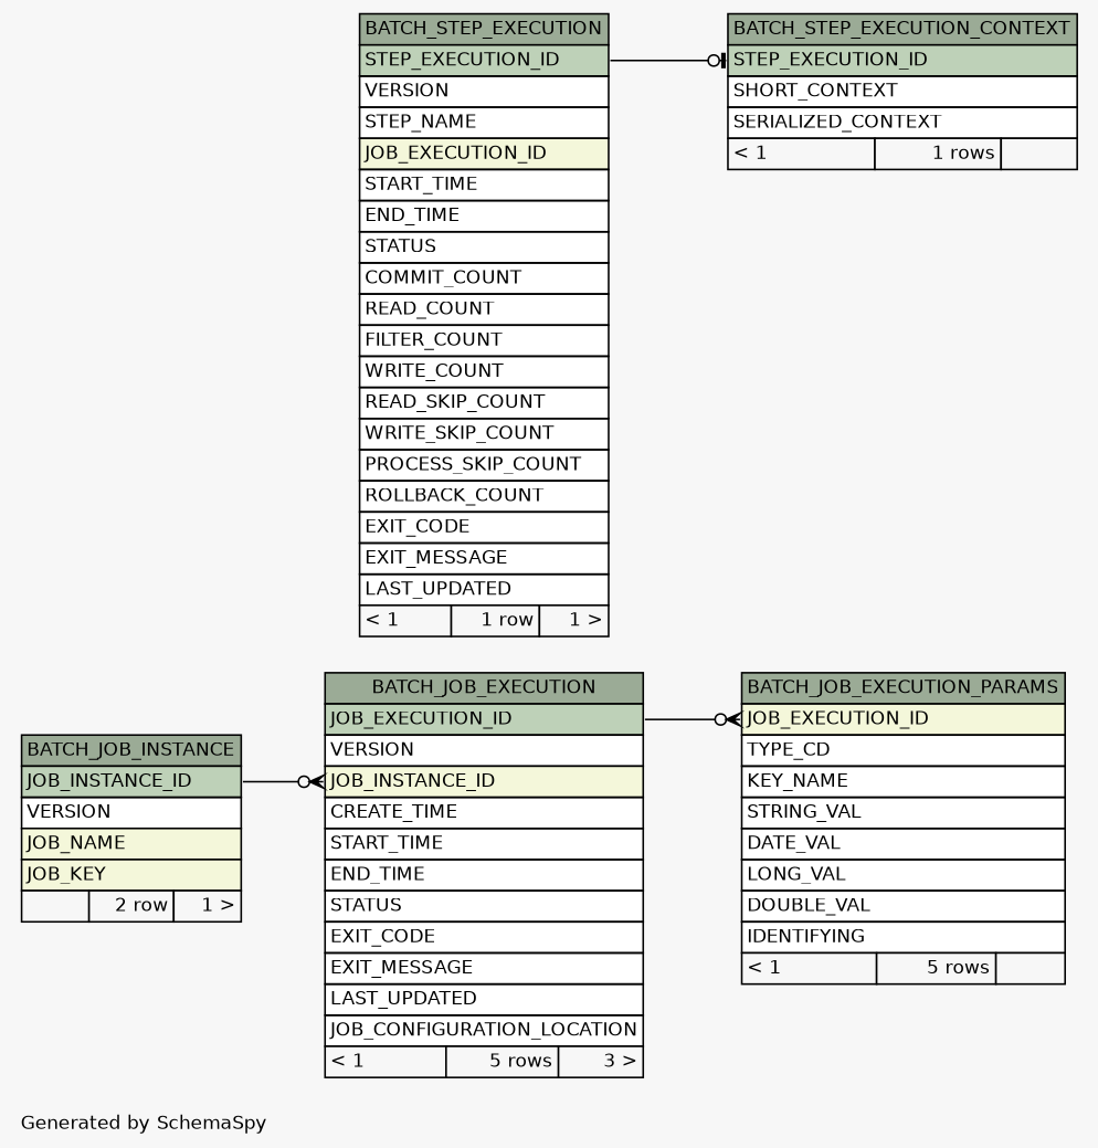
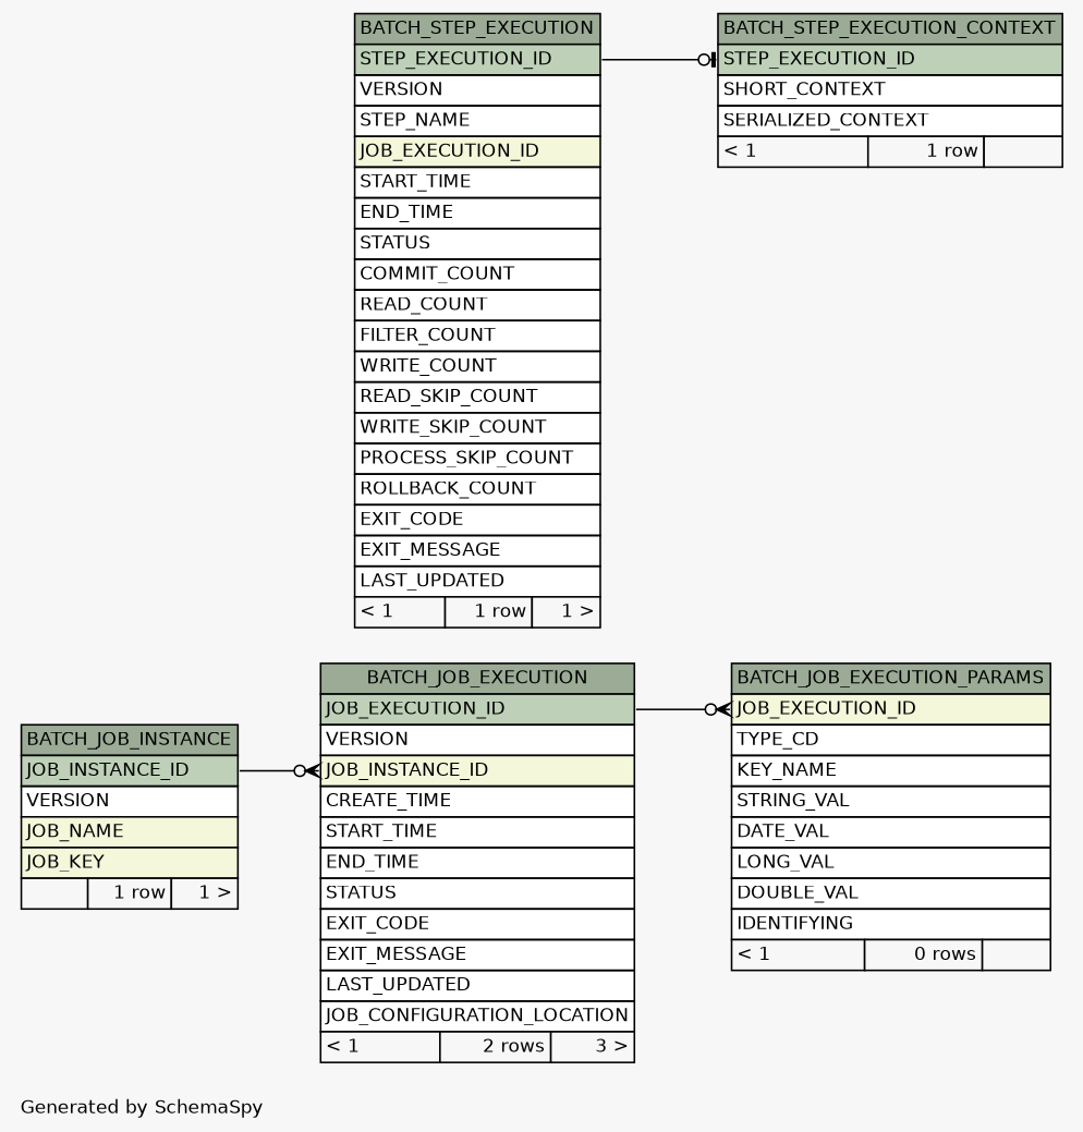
  digraph {
    bgcolor="#f7f7f7"
    fontname=Helvetica
    fontsize=11
    label="\nGenerated by SchemaSpy"
    labeljust=l
    nodesep=0.18
    rankdir=RL
    ranksep=0.46
    node [fontname=Helvetica fontsize=11 shape=plaintext]
    edge [arrowhead=none arrowsize=0.8 arrowtail=crowodot dir=back]
-   n1 [label=<     <TABLE BORDER="0" CELLBORDER="1" CELLSPACING="0" BGCOLOR="#ffffff">       <TR><TD COLSPAN="3" BGCOLOR="#9bab96" ALIGN="CENTER">BATCH_JOB_EXECUTION</TD></TR>       <TR><TD PORT="JOB_EXECUTION_ID" COLSPAN="3" BGCOLOR="#bed1b8" ALIGN="LEFT">JOB_EXECUTION_ID</TD></TR>       <TR><TD PORT="VERSION" COLSPAN="3" ALIGN="LEFT">VERSION</TD></TR>       <TR><TD PORT="JOB_INSTANCE_ID" COLSPAN="3" BGCOLOR="#f4f7da" ALIGN="LEFT">JOB_INSTANCE_ID</TD></TR>       <TR><TD PORT="CREATE_TIME" COLSPAN="3" ALIGN="LEFT">CREATE_TIME</TD></TR>       <TR><TD PORT="START_TIME" COLSPAN="3" ALIGN="LEFT">START_TIME</TD></TR>       <TR><TD PORT="END_TIME" COLSPAN="3" ALIGN="LEFT">END_TIME</TD></TR>       <TR><TD PORT="STATUS" COLSPAN="3" ALIGN="LEFT">STATUS</TD></TR>       <TR><TD PORT="EXIT_CODE" COLSPAN="3" ALIGN="LEFT">EXIT_CODE</TD></TR>       <TR><TD PORT="EXIT_MESSAGE" COLSPAN="3" ALIGN="LEFT">EXIT_MESSAGE</TD></TR>       <TR><TD PORT="LAST_UPDATED" COLSPAN="3" ALIGN="LEFT">LAST_UPDATED</TD></TR>       <TR><TD PORT="JOB_CONFIGURATION_LOCATION" COLSPAN="3" ALIGN="LEFT">JOB_CONFIGURATION_LOCATION</TD></TR>       <TR><TD ALIGN="LEFT" BGCOLOR="#f7f7f7">&lt; 1</TD><TD ALIGN="RIGHT" BGCOLOR="#f7f7f7">5 rows</TD><TD ALIGN="RIGHT" BGCOLOR="#f7f7f7">3 &gt;</TD></TR>     </TABLE>>]
-   n2 [label=<     <TABLE BORDER="0" CELLBORDER="1" CELLSPACING="0" BGCOLOR="#ffffff">       <TR><TD COLSPAN="3" BGCOLOR="#9bab96" ALIGN="CENTER">BATCH_JOB_INSTANCE</TD></TR>       <TR><TD PORT="JOB_INSTANCE_ID" COLSPAN="3" BGCOLOR="#bed1b8" ALIGN="LEFT">JOB_INSTANCE_ID</TD></TR>       <TR><TD PORT="VERSION" COLSPAN="3" ALIGN="LEFT">VERSION</TD></TR>       <TR><TD PORT="JOB_NAME" COLSPAN="3" BGCOLOR="#f4f7da" ALIGN="LEFT">JOB_NAME</TD></TR>       <TR><TD PORT="JOB_KEY" COLSPAN="3" BGCOLOR="#f4f7da" ALIGN="LEFT">JOB_KEY</TD></TR>       <TR><TD ALIGN="LEFT" BGCOLOR="#f7f7f7">  </TD><TD ALIGN="RIGHT" BGCOLOR="#f7f7f7">2 row</TD><TD ALIGN="RIGHT" BGCOLOR="#f7f7f7">1 &gt;</TD></TR>     </TABLE>>]
-   n3 [label=<     <TABLE BORDER="0" CELLBORDER="1" CELLSPACING="0" BGCOLOR="#ffffff">       <TR><TD COLSPAN="3" BGCOLOR="#9bab96" ALIGN="CENTER">BATCH_JOB_EXECUTION_PARAMS</TD></TR>       <TR><TD PORT="JOB_EXECUTION_ID" COLSPAN="3" BGCOLOR="#f4f7da" ALIGN="LEFT">JOB_EXECUTION_ID</TD></TR>       <TR><TD PORT="TYPE_CD" COLSPAN="3" ALIGN="LEFT">TYPE_CD</TD></TR>       <TR><TD PORT="KEY_NAME" COLSPAN="3" ALIGN="LEFT">KEY_NAME</TD></TR>       <TR><TD PORT="STRING_VAL" COLSPAN="3" ALIGN="LEFT">STRING_VAL</TD></TR>       <TR><TD PORT="DATE_VAL" COLSPAN="3" ALIGN="LEFT">DATE_VAL</TD></TR>       <TR><TD PORT="LONG_VAL" COLSPAN="3" ALIGN="LEFT">LONG_VAL</TD></TR>       <TR><TD PORT="DOUBLE_VAL" COLSPAN="3" ALIGN="LEFT">DOUBLE_VAL</TD></TR>       <TR><TD PORT="IDENTIFYING" COLSPAN="3" ALIGN="LEFT">IDENTIFYING</TD></TR>       <TR><TD ALIGN="LEFT" BGCOLOR="#f7f7f7">&lt; 1</TD><TD ALIGN="RIGHT" BGCOLOR="#f7f7f7">5 rows</TD><TD ALIGN="RIGHT" BGCOLOR="#f7f7f7">  </TD></TR>     </TABLE>>]
+   n1 [label=<     <TABLE BORDER="0" CELLBORDER="1" CELLSPACING="0" BGCOLOR="#ffffff">       <TR><TD COLSPAN="3" BGCOLOR="#9bab96" ALIGN="CENTER">BATCH_JOB_EXECUTION</TD></TR>       <TR><TD PORT="JOB_EXECUTION_ID" COLSPAN="3" BGCOLOR="#bed1b8" ALIGN="LEFT">JOB_EXECUTION_ID</TD></TR>       <TR><TD PORT="VERSION" COLSPAN="3" ALIGN="LEFT">VERSION</TD></TR>       <TR><TD PORT="JOB_INSTANCE_ID" COLSPAN="3" BGCOLOR="#f4f7da" ALIGN="LEFT">JOB_INSTANCE_ID</TD></TR>       <TR><TD PORT="CREATE_TIME" COLSPAN="3" ALIGN="LEFT">CREATE_TIME</TD></TR>       <TR><TD PORT="START_TIME" COLSPAN="3" ALIGN="LEFT">START_TIME</TD></TR>       <TR><TD PORT="END_TIME" COLSPAN="3" ALIGN="LEFT">END_TIME</TD></TR>       <TR><TD PORT="STATUS" COLSPAN="3" ALIGN="LEFT">STATUS</TD></TR>       <TR><TD PORT="EXIT_CODE" COLSPAN="3" ALIGN="LEFT">EXIT_CODE</TD></TR>       <TR><TD PORT="EXIT_MESSAGE" COLSPAN="3" ALIGN="LEFT">EXIT_MESSAGE</TD></TR>       <TR><TD PORT="LAST_UPDATED" COLSPAN="3" ALIGN="LEFT">LAST_UPDATED</TD></TR>       <TR><TD PORT="JOB_CONFIGURATION_LOCATION" COLSPAN="3" ALIGN="LEFT">JOB_CONFIGURATION_LOCATION</TD></TR>       <TR><TD ALIGN="LEFT" BGCOLOR="#f7f7f7">&lt; 1</TD><TD ALIGN="RIGHT" BGCOLOR="#f7f7f7">2 rows</TD><TD ALIGN="RIGHT" BGCOLOR="#f7f7f7">3 &gt;</TD></TR>     </TABLE>>]
+   n2 [label=<     <TABLE BORDER="0" CELLBORDER="1" CELLSPACING="0" BGCOLOR="#ffffff">       <TR><TD COLSPAN="3" BGCOLOR="#9bab96" ALIGN="CENTER">BATCH_JOB_INSTANCE</TD></TR>       <TR><TD PORT="JOB_INSTANCE_ID" COLSPAN="3" BGCOLOR="#bed1b8" ALIGN="LEFT">JOB_INSTANCE_ID</TD></TR>       <TR><TD PORT="VERSION" COLSPAN="3" ALIGN="LEFT">VERSION</TD></TR>       <TR><TD PORT="JOB_NAME" COLSPAN="3" BGCOLOR="#f4f7da" ALIGN="LEFT">JOB_NAME</TD></TR>       <TR><TD PORT="JOB_KEY" COLSPAN="3" BGCOLOR="#f4f7da" ALIGN="LEFT">JOB_KEY</TD></TR>       <TR><TD ALIGN="LEFT" BGCOLOR="#f7f7f7">  </TD><TD ALIGN="RIGHT" BGCOLOR="#f7f7f7">1 row</TD><TD ALIGN="RIGHT" BGCOLOR="#f7f7f7">1 &gt;</TD></TR>     </TABLE>>]
+   n3 [label=<     <TABLE BORDER="0" CELLBORDER="1" CELLSPACING="0" BGCOLOR="#ffffff">       <TR><TD COLSPAN="3" BGCOLOR="#9bab96" ALIGN="CENTER">BATCH_JOB_EXECUTION_PARAMS</TD></TR>       <TR><TD PORT="JOB_EXECUTION_ID" COLSPAN="3" BGCOLOR="#f4f7da" ALIGN="LEFT">JOB_EXECUTION_ID</TD></TR>       <TR><TD PORT="TYPE_CD" COLSPAN="3" ALIGN="LEFT">TYPE_CD</TD></TR>       <TR><TD PORT="KEY_NAME" COLSPAN="3" ALIGN="LEFT">KEY_NAME</TD></TR>       <TR><TD PORT="STRING_VAL" COLSPAN="3" ALIGN="LEFT">STRING_VAL</TD></TR>       <TR><TD PORT="DATE_VAL" COLSPAN="3" ALIGN="LEFT">DATE_VAL</TD></TR>       <TR><TD PORT="LONG_VAL" COLSPAN="3" ALIGN="LEFT">LONG_VAL</TD></TR>       <TR><TD PORT="DOUBLE_VAL" COLSPAN="3" ALIGN="LEFT">DOUBLE_VAL</TD></TR>       <TR><TD PORT="IDENTIFYING" COLSPAN="3" ALIGN="LEFT">IDENTIFYING</TD></TR>       <TR><TD ALIGN="LEFT" BGCOLOR="#f7f7f7">&lt; 1</TD><TD ALIGN="RIGHT" BGCOLOR="#f7f7f7">0 rows</TD><TD ALIGN="RIGHT" BGCOLOR="#f7f7f7">  </TD></TR>     </TABLE>>]
    n4 [label=<     <TABLE BORDER="0" CELLBORDER="1" CELLSPACING="0" BGCOLOR="#ffffff">       <TR><TD COLSPAN="3" BGCOLOR="#9bab96" ALIGN="CENTER">BATCH_STEP_EXECUTION</TD></TR>       <TR><TD PORT="STEP_EXECUTION_ID" COLSPAN="3" BGCOLOR="#bed1b8" ALIGN="LEFT">STEP_EXECUTION_ID</TD></TR>       <TR><TD PORT="VERSION" COLSPAN="3" ALIGN="LEFT">VERSION</TD></TR>       <TR><TD PORT="STEP_NAME" COLSPAN="3" ALIGN="LEFT">STEP_NAME</TD></TR>       <TR><TD PORT="JOB_EXECUTION_ID" COLSPAN="3" BGCOLOR="#f4f7da" ALIGN="LEFT">JOB_EXECUTION_ID</TD></TR>       <TR><TD PORT="START_TIME" COLSPAN="3" ALIGN="LEFT">START_TIME</TD></TR>       <TR><TD PORT="END_TIME" COLSPAN="3" ALIGN="LEFT">END_TIME</TD></TR>       <TR><TD PORT="STATUS" COLSPAN="3" ALIGN="LEFT">STATUS</TD></TR>       <TR><TD PORT="COMMIT_COUNT" COLSPAN="3" ALIGN="LEFT">COMMIT_COUNT</TD></TR>       <TR><TD PORT="READ_COUNT" COLSPAN="3" ALIGN="LEFT">READ_COUNT</TD></TR>       <TR><TD PORT="FILTER_COUNT" COLSPAN="3" ALIGN="LEFT">FILTER_COUNT</TD></TR>       <TR><TD PORT="WRITE_COUNT" COLSPAN="3" ALIGN="LEFT">WRITE_COUNT</TD></TR>       <TR><TD PORT="READ_SKIP_COUNT" COLSPAN="3" ALIGN="LEFT">READ_SKIP_COUNT</TD></TR>       <TR><TD PORT="WRITE_SKIP_COUNT" COLSPAN="3" ALIGN="LEFT">WRITE_SKIP_COUNT</TD></TR>       <TR><TD PORT="PROCESS_SKIP_COUNT" COLSPAN="3" ALIGN="LEFT">PROCESS_SKIP_COUNT</TD></TR>       <TR><TD PORT="ROLLBACK_COUNT" COLSPAN="3" ALIGN="LEFT">ROLLBACK_COUNT</TD></TR>       <TR><TD PORT="EXIT_CODE" COLSPAN="3" ALIGN="LEFT">EXIT_CODE</TD></TR>       <TR><TD PORT="EXIT_MESSAGE" COLSPAN="3" ALIGN="LEFT">EXIT_MESSAGE</TD></TR>       <TR><TD PORT="LAST_UPDATED" COLSPAN="3" ALIGN="LEFT">LAST_UPDATED</TD></TR>       <TR><TD ALIGN="LEFT" BGCOLOR="#f7f7f7">&lt; 1</TD><TD ALIGN="RIGHT" BGCOLOR="#f7f7f7">1 row</TD><TD ALIGN="RIGHT" BGCOLOR="#f7f7f7">1 &gt;</TD></TR>     </TABLE>>]
-   n5 [label=<     <TABLE BORDER="0" CELLBORDER="1" CELLSPACING="0" BGCOLOR="#ffffff">       <TR><TD COLSPAN="3" BGCOLOR="#9bab96" ALIGN="CENTER">BATCH_STEP_EXECUTION_CONTEXT</TD></TR>       <TR><TD PORT="STEP_EXECUTION_ID" COLSPAN="3" BGCOLOR="#bed1b8" ALIGN="LEFT">STEP_EXECUTION_ID</TD></TR>       <TR><TD PORT="SHORT_CONTEXT" COLSPAN="3" ALIGN="LEFT">SHORT_CONTEXT</TD></TR>       <TR><TD PORT="SERIALIZED_CONTEXT" COLSPAN="3" ALIGN="LEFT">SERIALIZED_CONTEXT</TD></TR>       <TR><TD ALIGN="LEFT" BGCOLOR="#f7f7f7">&lt; 1</TD><TD ALIGN="RIGHT" BGCOLOR="#f7f7f7">1 rows</TD><TD ALIGN="RIGHT" BGCOLOR="#f7f7f7">  </TD></TR>     </TABLE>>]
+   n5 [label=<     <TABLE BORDER="0" CELLBORDER="1" CELLSPACING="0" BGCOLOR="#ffffff">       <TR><TD COLSPAN="3" BGCOLOR="#9bab96" ALIGN="CENTER">BATCH_STEP_EXECUTION_CONTEXT</TD></TR>       <TR><TD PORT="STEP_EXECUTION_ID" COLSPAN="3" BGCOLOR="#bed1b8" ALIGN="LEFT">STEP_EXECUTION_ID</TD></TR>       <TR><TD PORT="SHORT_CONTEXT" COLSPAN="3" ALIGN="LEFT">SHORT_CONTEXT</TD></TR>       <TR><TD PORT="SERIALIZED_CONTEXT" COLSPAN="3" ALIGN="LEFT">SERIALIZED_CONTEXT</TD></TR>       <TR><TD ALIGN="LEFT" BGCOLOR="#f7f7f7">&lt; 1</TD><TD ALIGN="RIGHT" BGCOLOR="#f7f7f7">1 row</TD><TD ALIGN="RIGHT" BGCOLOR="#f7f7f7">  </TD></TR>     </TABLE>>]
    n1 -> n2 [headport="JOB_INSTANCE_ID:e" tailport="JOB_INSTANCE_ID:w"]
    n3 -> n1 [headport="JOB_EXECUTION_ID:e" tailport="JOB_EXECUTION_ID:w"]
    n5 -> n4 [arrowtail=teeodot headport="STEP_EXECUTION_ID:e" tailport="STEP_EXECUTION_ID:w"]
  }
